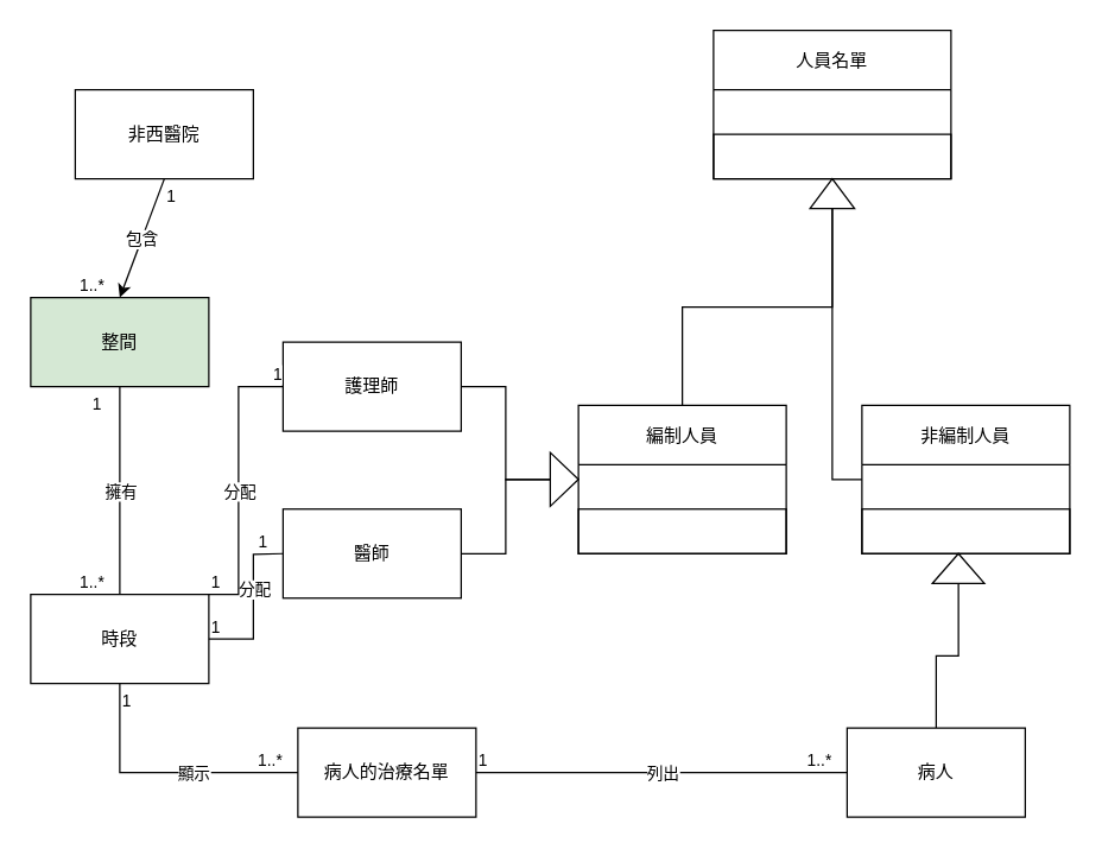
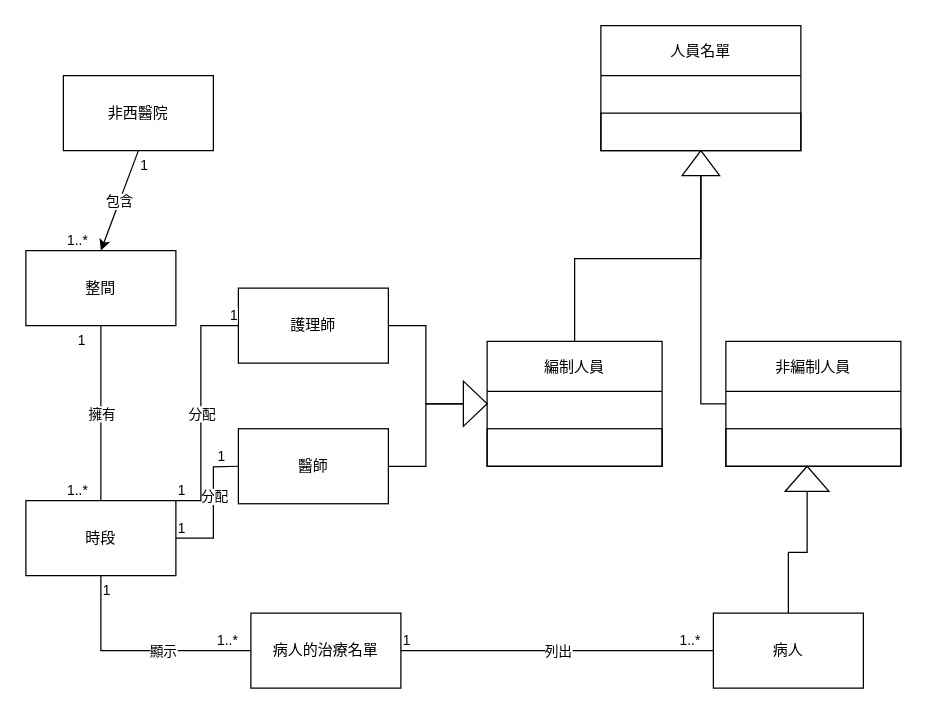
  <mxCell id="0" />
  <mxCell id="1" parent="0" />
  <mxCell id="2" value="非西醫院" style="rounded=0;whiteSpace=wrap;html=1;" vertex="1" parent="1"><mxGeometry x="50" y="60" width="120" height="60" as="geometry" /></mxCell>
- <mxCell id="3" value="整間" style="rounded=0;whiteSpace=wrap;html=1;fillColor=#d5e8d4;" vertex="1" parent="1"><mxGeometry x="20" y="200" width="120" height="60" as="geometry" /></mxCell>
+ <mxCell id="3" value="整間" style="rounded=0;whiteSpace=wrap;html=1;" vertex="1" parent="1"><mxGeometry x="20" y="200" width="120" height="60" as="geometry" /></mxCell>
  <mxCell id="4" value="時段" style="rounded=0;whiteSpace=wrap;html=1;" vertex="1" parent="1"><mxGeometry x="20" y="400" width="120" height="60" as="geometry" /></mxCell>
  <mxCell id="5" value="病人的治療名單" style="rounded=0;whiteSpace=wrap;html=1;" vertex="1" parent="1"><mxGeometry x="200" y="490" width="120" height="60" as="geometry" /></mxCell>
  <mxCell id="6" style="edgeStyle=orthogonalEdgeStyle;rounded=0;orthogonalLoop=1;jettySize=auto;html=1;entryX=0;entryY=0.5;entryDx=0;entryDy=0;endArrow=none;endFill=0;endSize=6;strokeWidth=1;" edge="1" parent="1" source="7" target="12"><mxGeometry relative="1" as="geometry" /></mxCell>
  <mxCell id="7" value="醫師" style="rounded=0;whiteSpace=wrap;html=1;" vertex="1" parent="1"><mxGeometry x="190" y="342.5" width="120" height="60" as="geometry" /></mxCell>
  <mxCell id="8" style="edgeStyle=orthogonalEdgeStyle;rounded=0;orthogonalLoop=1;jettySize=auto;html=1;entryX=0;entryY=0.5;entryDx=0;entryDy=0;endArrow=none;endFill=0;endSize=6;strokeWidth=1;" edge="1" parent="1" source="9" target="12"><mxGeometry relative="1" as="geometry" /></mxCell>
  <mxCell id="9" value="護理師" style="rounded=0;whiteSpace=wrap;html=1;" vertex="1" parent="1"><mxGeometry x="190" y="230" width="120" height="60" as="geometry" /></mxCell>
  <mxCell id="10" style="edgeStyle=orthogonalEdgeStyle;rounded=0;orthogonalLoop=1;jettySize=auto;html=1;entryX=0;entryY=0.5;entryDx=0;entryDy=0;endArrow=none;endFill=0;endSize=6;strokeWidth=1;" edge="1" parent="1" source="11" target="14"><mxGeometry relative="1" as="geometry" /></mxCell>
  <mxCell id="11" value="病人" style="rounded=0;whiteSpace=wrap;html=1;" vertex="1" parent="1"><mxGeometry x="570" y="490" width="120" height="60" as="geometry" /></mxCell>
  <mxCell id="12" value="" style="triangle;whiteSpace=wrap;html=1;" vertex="1" parent="1"><mxGeometry x="370" y="304.38" width="19" height="36.25" as="geometry" /></mxCell>
  <mxCell id="13" value="" style="triangle;whiteSpace=wrap;html=1;direction=north;" vertex="1" parent="1"><mxGeometry x="545" y="120" width="30" height="20" as="geometry" /></mxCell>
  <mxCell id="14" value="" style="triangle;whiteSpace=wrap;html=1;direction=north;" vertex="1" parent="1"><mxGeometry x="627.5" y="372.5" width="35" height="20" as="geometry" /></mxCell>
  <mxCell id="15" style="edgeStyle=orthogonalEdgeStyle;rounded=0;orthogonalLoop=1;jettySize=auto;html=1;endArrow=none;endFill=0;endSize=6;strokeWidth=1;entryX=0;entryY=0.5;entryDx=0;entryDy=0;exitX=0.5;exitY=0;exitDx=0;exitDy=0;" edge="1" parent="1" source="16" target="13"><mxGeometry relative="1" as="geometry"><mxPoint x="510" y="170" as="targetPoint" /></mxGeometry></mxCell>
  <mxCell id="16" value="編制人員" style="swimlane;fontStyle=0;childLayout=stackLayout;horizontal=1;startSize=40;horizontalStack=0;resizeParent=1;resizeParentMax=0;resizeLast=0;collapsible=1;marginBottom=0;" vertex="1" parent="1"><mxGeometry x="389" y="272.5" width="140" height="100" as="geometry"><mxRectangle x="474" y="20" width="50" height="40" as="alternateBounds" /></mxGeometry></mxCell>
  <mxCell id="17" value="  " style="text;strokeColor=none;fillColor=none;align=left;verticalAlign=middle;spacingLeft=4;spacingRight=4;overflow=hidden;points=[[0,0.5],[1,0.5]];portConstraint=eastwest;rotatable=0;" vertex="1" parent="16"><mxGeometry y="40" width="140" height="30" as="geometry" /></mxCell>
  <mxCell id="18" value="  " style="text;strokeColor=default;fillColor=none;align=left;verticalAlign=middle;spacingLeft=4;spacingRight=4;overflow=hidden;points=[[0,0.5],[1,0.5]];portConstraint=eastwest;rotatable=0;" vertex="1" parent="16"><mxGeometry y="70" width="140" height="30" as="geometry" /></mxCell>
  <mxCell id="19" value="" style="endArrow=none;html=1;rounded=0;endSize=6;exitX=0.5;exitY=1;exitDx=0;exitDy=0;entryX=0.5;entryY=0;entryDx=0;entryDy=0;endFill=0;" edge="1" parent="1" source="3" target="4"><mxGeometry relative="1" as="geometry"><mxPoint x="280" y="420" as="sourcePoint" /><mxPoint x="440" y="420" as="targetPoint" /></mxGeometry></mxCell>
  <mxCell id="20" value="擁有" style="edgeLabel;resizable=0;html=1;align=center;verticalAlign=middle;rounded=0;shadow=0;strokeWidth=1;fillColor=none;" connectable="0" vertex="1" parent="19"><mxGeometry relative="1" as="geometry" /></mxCell>
  <mxCell id="21" value="1" style="edgeLabel;resizable=0;html=1;align=left;verticalAlign=bottom;rounded=0;shadow=0;strokeWidth=1;fillColor=none;rotation=0;" connectable="0" vertex="1" parent="19"><mxGeometry x="-1" relative="1" as="geometry"><mxPoint x="-20" y="20" as="offset" /></mxGeometry></mxCell>
  <mxCell id="22" value="1..*" style="edgeLabel;resizable=0;html=1;align=right;verticalAlign=bottom;rounded=0;shadow=0;strokeWidth=1;fillColor=none;" connectable="0" vertex="1" parent="19"><mxGeometry x="1" relative="1" as="geometry"><mxPoint x="-10" as="offset" /></mxGeometry></mxCell>
  <mxCell id="23" value="" style="endArrow=none;html=1;rounded=0;endSize=6;exitX=0.5;exitY=1;exitDx=0;exitDy=0;entryX=0;entryY=0.5;entryDx=0;entryDy=0;strokeWidth=1;endFill=0;" edge="1" parent="1" source="4" target="5"><mxGeometry relative="1" as="geometry"><mxPoint x="79.29" y="420" as="sourcePoint" /><mxPoint x="170" y="540" as="targetPoint" /><Array as="points"><mxPoint x="80" y="520" /></Array></mxGeometry></mxCell>
  <mxCell id="24" value="顯示" style="edgeLabel;resizable=0;html=1;align=center;verticalAlign=middle;rounded=0;shadow=0;strokeWidth=1;fillColor=none;" connectable="0" vertex="1" parent="23"><mxGeometry relative="1" as="geometry"><mxPoint x="19" as="offset" /></mxGeometry></mxCell>
  <mxCell id="25" value="1" style="edgeLabel;resizable=0;html=1;align=left;verticalAlign=bottom;rounded=0;shadow=0;strokeWidth=1;fillColor=none;rotation=0;" connectable="0" vertex="1" parent="23"><mxGeometry x="-1" relative="1" as="geometry"><mxPoint y="20" as="offset" /></mxGeometry></mxCell>
  <mxCell id="26" value="1..*" style="edgeLabel;resizable=0;html=1;align=right;verticalAlign=bottom;rounded=0;shadow=0;strokeWidth=1;fillColor=none;" connectable="0" vertex="1" parent="23"><mxGeometry x="1" relative="1" as="geometry"><mxPoint x="-10" as="offset" /></mxGeometry></mxCell>
  <mxCell id="27" value="" style="endArrow=classic;html=1;rounded=0;endSize=6;entryX=0.5;entryY=0;entryDx=0;entryDy=0;exitX=0.5;exitY=1;exitDx=0;exitDy=0;" edge="1" parent="1" source="2" target="3"><mxGeometry relative="1" as="geometry"><mxPoint x="190.5" y="105" as="sourcePoint" /><mxPoint x="190" y="185" as="targetPoint" /></mxGeometry></mxCell>
  <mxCell id="28" value="包含" style="edgeLabel;resizable=0;html=1;align=center;verticalAlign=middle;rounded=0;shadow=0;strokeWidth=1;fillColor=none;" connectable="0" vertex="1" parent="27"><mxGeometry relative="1" as="geometry" /></mxCell>
  <mxCell id="29" value="1" style="edgeLabel;resizable=0;html=1;align=left;verticalAlign=bottom;rounded=0;shadow=0;strokeWidth=1;fillColor=none;rotation=0;" connectable="0" vertex="1" parent="27"><mxGeometry x="-1" relative="1" as="geometry"><mxPoint y="20" as="offset" /></mxGeometry></mxCell>
  <mxCell id="30" value="1..*" style="edgeLabel;resizable=0;html=1;align=right;verticalAlign=bottom;rounded=0;shadow=0;strokeWidth=1;fillColor=none;" connectable="0" vertex="1" parent="27"><mxGeometry x="1" relative="1" as="geometry"><mxPoint x="-10" as="offset" /></mxGeometry></mxCell>
  <mxCell id="31" value="" style="endArrow=none;html=1;rounded=0;endSize=6;exitX=1;exitY=0.5;exitDx=0;exitDy=0;entryX=0;entryY=0.5;entryDx=0;entryDy=0;strokeWidth=1;endFill=0;" edge="1" parent="1" source="5" target="11"><mxGeometry relative="1" as="geometry"><mxPoint x="400" y="470" as="sourcePoint" /><mxPoint x="520" y="530" as="targetPoint" /><Array as="points" /></mxGeometry></mxCell>
  <mxCell id="32" value="列出" style="edgeLabel;resizable=0;html=1;align=center;verticalAlign=middle;rounded=0;shadow=0;strokeWidth=1;fillColor=none;" connectable="0" vertex="1" parent="31"><mxGeometry relative="1" as="geometry"><mxPoint as="offset" /></mxGeometry></mxCell>
  <mxCell id="33" value="1" style="edgeLabel;resizable=0;html=1;align=left;verticalAlign=bottom;rounded=0;shadow=0;strokeWidth=1;fillColor=none;rotation=0;" connectable="0" vertex="1" parent="31"><mxGeometry x="-1" relative="1" as="geometry"><mxPoint as="offset" /></mxGeometry></mxCell>
  <mxCell id="34" value="1..*" style="edgeLabel;resizable=0;html=1;align=right;verticalAlign=bottom;rounded=0;shadow=0;strokeWidth=1;fillColor=none;" connectable="0" vertex="1" parent="31"><mxGeometry x="1" relative="1" as="geometry"><mxPoint x="-10" as="offset" /></mxGeometry></mxCell>
  <mxCell id="35" value="" style="endArrow=none;html=1;rounded=0;endSize=6;exitX=1;exitY=0.5;exitDx=0;exitDy=0;strokeWidth=1;endFill=0;entryX=0;entryY=0.5;entryDx=0;entryDy=0;" edge="1" parent="1" source="4" target="7"><mxGeometry relative="1" as="geometry"><mxPoint x="224" y="450" as="sourcePoint" /><mxPoint x="210" y="420" as="targetPoint" /><Array as="points"><mxPoint x="170" y="430" /><mxPoint x="170" y="373" /></Array></mxGeometry></mxCell>
  <mxCell id="36" value="分配" style="edgeLabel;resizable=0;html=1;align=center;verticalAlign=middle;rounded=0;shadow=0;strokeWidth=1;fillColor=none;" connectable="0" vertex="1" parent="35"><mxGeometry relative="1" as="geometry"><mxPoint y="-10" as="offset" /></mxGeometry></mxCell>
  <mxCell id="37" value="1" style="edgeLabel;resizable=0;html=1;align=left;verticalAlign=bottom;rounded=0;shadow=0;strokeWidth=1;fillColor=none;rotation=0;" connectable="0" vertex="1" parent="35"><mxGeometry x="-1" relative="1" as="geometry"><mxPoint as="offset" /></mxGeometry></mxCell>
  <mxCell id="38" value="1" style="edgeLabel;resizable=0;html=1;align=right;verticalAlign=bottom;rounded=0;shadow=0;strokeWidth=1;fillColor=none;" connectable="0" vertex="1" parent="35"><mxGeometry x="1" relative="1" as="geometry"><mxPoint x="-10" as="offset" /></mxGeometry></mxCell>
  <mxCell id="39" value="" style="endArrow=none;html=1;rounded=0;endSize=6;exitX=1;exitY=0;exitDx=0;exitDy=0;entryX=0;entryY=0.5;entryDx=0;entryDy=0;strokeWidth=1;endFill=0;" edge="1" parent="1" source="4" target="9"><mxGeometry relative="1" as="geometry"><mxPoint x="150" y="440" as="sourcePoint" /><mxPoint x="230" y="390" as="targetPoint" /><Array as="points"><mxPoint x="160" y="400" /><mxPoint x="160" y="260" /></Array></mxGeometry></mxCell>
  <mxCell id="40" value="分配" style="edgeLabel;resizable=0;html=1;align=center;verticalAlign=middle;rounded=0;shadow=0;strokeWidth=1;fillColor=none;" connectable="0" vertex="1" parent="39"><mxGeometry relative="1" as="geometry"><mxPoint y="5" as="offset" /></mxGeometry></mxCell>
  <mxCell id="41" value="1" style="edgeLabel;resizable=0;html=1;align=left;verticalAlign=bottom;rounded=0;shadow=0;strokeWidth=1;fillColor=none;rotation=0;" connectable="0" vertex="1" parent="39"><mxGeometry x="-1" relative="1" as="geometry"><mxPoint as="offset" /></mxGeometry></mxCell>
  <mxCell id="42" value="1" style="edgeLabel;resizable=0;html=1;align=right;verticalAlign=bottom;rounded=0;shadow=0;strokeWidth=1;fillColor=none;" connectable="0" vertex="1" parent="39"><mxGeometry x="1" relative="1" as="geometry"><mxPoint as="offset" /></mxGeometry></mxCell>
  <mxCell id="43" style="edgeStyle=orthogonalEdgeStyle;rounded=0;orthogonalLoop=1;jettySize=auto;html=1;entryX=0;entryY=0.5;entryDx=0;entryDy=0;endArrow=none;endFill=0;endSize=6;strokeWidth=1;" edge="1" parent="1" source="44" target="13"><mxGeometry relative="1" as="geometry" /></mxCell>
  <mxCell id="44" value="非編制人員" style="swimlane;fontStyle=0;childLayout=stackLayout;horizontal=1;startSize=40;horizontalStack=0;resizeParent=1;resizeParentMax=0;resizeLast=0;collapsible=1;marginBottom=0;" vertex="1" parent="1"><mxGeometry x="580" y="272.5" width="140" height="100" as="geometry"><mxRectangle x="474" y="20" width="50" height="40" as="alternateBounds" /></mxGeometry></mxCell>
  <mxCell id="45" value="  " style="text;strokeColor=none;fillColor=none;align=left;verticalAlign=middle;spacingLeft=4;spacingRight=4;overflow=hidden;points=[[0,0.5],[1,0.5]];portConstraint=eastwest;rotatable=0;" vertex="1" parent="44"><mxGeometry y="40" width="140" height="30" as="geometry" /></mxCell>
  <mxCell id="46" value="  " style="text;strokeColor=default;fillColor=none;align=left;verticalAlign=middle;spacingLeft=4;spacingRight=4;overflow=hidden;points=[[0,0.5],[1,0.5]];portConstraint=eastwest;rotatable=0;" vertex="1" parent="44"><mxGeometry y="70" width="140" height="30" as="geometry" /></mxCell>
  <mxCell id="47" value="人員名單" style="swimlane;fontStyle=0;childLayout=stackLayout;horizontal=1;startSize=40;horizontalStack=0;resizeParent=1;resizeParentMax=0;resizeLast=0;collapsible=1;marginBottom=0;" vertex="1" parent="1"><mxGeometry x="480" y="20" width="160" height="100" as="geometry"><mxRectangle x="474" y="20" width="50" height="40" as="alternateBounds" /></mxGeometry></mxCell>
  <mxCell id="48" value="  " style="text;strokeColor=none;fillColor=none;align=left;verticalAlign=middle;spacingLeft=4;spacingRight=4;overflow=hidden;points=[[0,0.5],[1,0.5]];portConstraint=eastwest;rotatable=0;" vertex="1" parent="47"><mxGeometry y="40" width="160" height="30" as="geometry" /></mxCell>
  <mxCell id="49" value="  " style="text;strokeColor=default;fillColor=none;align=left;verticalAlign=middle;spacingLeft=4;spacingRight=4;overflow=hidden;points=[[0,0.5],[1,0.5]];portConstraint=eastwest;rotatable=0;" vertex="1" parent="47"><mxGeometry y="70" width="160" height="30" as="geometry" /></mxCell>
